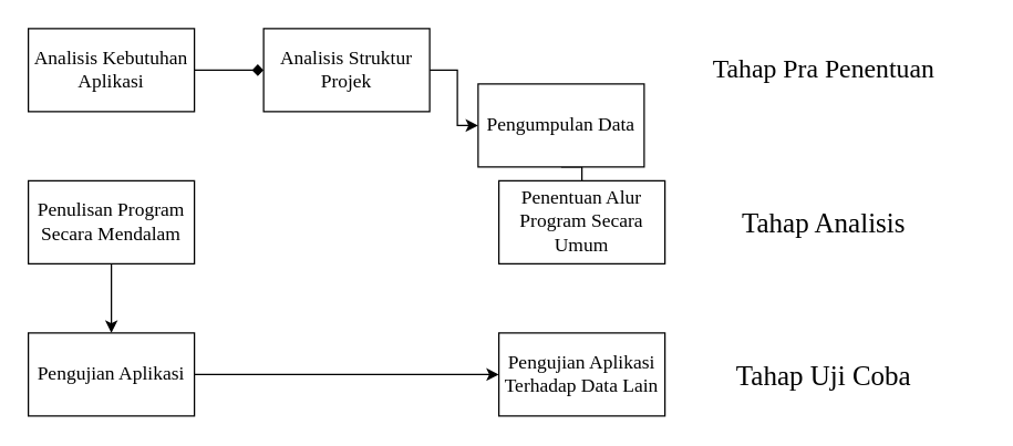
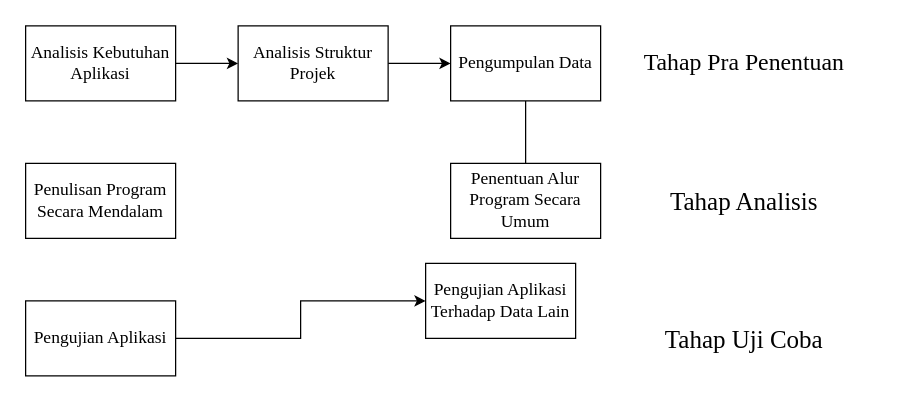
  <mxCell id="0" />
  <mxCell id="1" parent="0" />
- <mxCell id="2" style="edgeStyle=orthogonalEdgeStyle;rounded=0;orthogonalLoop=1;jettySize=auto;html=1;exitX=1;exitY=0.5;exitDx=0;exitDy=0;entryX=0;entryY=0.5;entryDx=0;entryDy=0;endArrow=diamond;" edge="1" parent="1" source="3" target="7"><mxGeometry relative="1" as="geometry" /></mxCell>
+ <mxCell id="2" style="edgeStyle=orthogonalEdgeStyle;rounded=0;orthogonalLoop=1;jettySize=auto;html=1;exitX=1;exitY=0.5;exitDx=0;exitDy=0;entryX=0;entryY=0.5;entryDx=0;entryDy=0;" edge="1" parent="1" source="3" target="7"><mxGeometry relative="1" as="geometry" /></mxCell>
  <mxCell id="3" value="Analisis Kebutuhan Aplikasi" style="rounded=0;whiteSpace=wrap;html=1;fontFamily=Times New Roman;fontSize=14;" vertex="1" parent="1"><mxGeometry x="20" y="20" width="120" height="60" as="geometry" /></mxCell>
  <mxCell id="4" style="edgeStyle=orthogonalEdgeStyle;rounded=0;orthogonalLoop=1;jettySize=auto;html=1;exitX=0.5;exitY=1;exitDx=0;exitDy=0;entryX=0.5;entryY=0;entryDx=0;entryDy=0;endArrow=none;" edge="1" parent="1" source="5" target="8"><mxGeometry relative="1" as="geometry" /></mxCell>
- <mxCell id="5" value="Pengumpulan Data" style="rounded=0;whiteSpace=wrap;html=1;fontFamily=Times New Roman;fontSize=14;" vertex="1" parent="1"><mxGeometry x="345" y="60" width="120" height="60" as="geometry" /></mxCell>
+ <mxCell id="5" value="Pengumpulan Data" style="rounded=0;whiteSpace=wrap;html=1;fontFamily=Times New Roman;fontSize=14;" vertex="1" parent="1"><mxGeometry x="360" y="20" width="120" height="60" as="geometry" /></mxCell>
  <mxCell id="6" style="edgeStyle=orthogonalEdgeStyle;rounded=0;orthogonalLoop=1;jettySize=auto;html=1;exitX=1;exitY=0.5;exitDx=0;exitDy=0;" edge="1" parent="1" source="7" target="5"><mxGeometry relative="1" as="geometry" /></mxCell>
  <mxCell id="7" value="Analisis Struktur Projek" style="rounded=0;whiteSpace=wrap;html=1;fontFamily=Times New Roman;fontSize=14;" vertex="1" parent="1"><mxGeometry x="190" y="20" width="120" height="60" as="geometry" /></mxCell>
  <mxCell id="8" value="Penentuan Alur Program Secara Umum" style="rounded=0;whiteSpace=wrap;html=1;fontFamily=Times New Roman;fontSize=14;" vertex="1" parent="1"><mxGeometry x="360" y="130" width="120" height="60" as="geometry" /></mxCell>
- <mxCell id="9" style="edgeStyle=orthogonalEdgeStyle;rounded=0;orthogonalLoop=1;jettySize=auto;html=1;exitX=0.5;exitY=1;exitDx=0;exitDy=0;" edge="1" parent="1" source="10" target="12"><mxGeometry relative="1" as="geometry" /></mxCell>
  <mxCell id="10" value="Penulisan Program Secara Mendalam" style="rounded=0;whiteSpace=wrap;html=1;fontFamily=Times New Roman;fontSize=14;" vertex="1" parent="1"><mxGeometry x="20" y="130" width="120" height="60" as="geometry" /></mxCell>
  <mxCell id="11" style="edgeStyle=orthogonalEdgeStyle;rounded=0;orthogonalLoop=1;jettySize=auto;html=1;exitX=1;exitY=0.5;exitDx=0;exitDy=0;entryX=0;entryY=0.5;entryDx=0;entryDy=0;" edge="1" parent="1" source="12" target="13"><mxGeometry relative="1" as="geometry" /></mxCell>
  <mxCell id="12" value="Pengujian Aplikasi" style="rounded=0;whiteSpace=wrap;html=1;fontFamily=Times New Roman;fontSize=14;" vertex="1" parent="1"><mxGeometry x="20" y="240" width="120" height="60" as="geometry" /></mxCell>
- <mxCell id="13" value="Pengujian Aplikasi Terhadap Data Lain" style="rounded=0;whiteSpace=wrap;html=1;fontFamily=Times New Roman;fontSize=14;" vertex="1" parent="1"><mxGeometry x="360" y="240" width="120" height="60" as="geometry" /></mxCell>
+ <mxCell id="13" value="Pengujian Aplikasi Terhadap Data Lain" style="rounded=0;whiteSpace=wrap;html=1;fontFamily=Times New Roman;fontSize=14;" vertex="1" parent="1"><mxGeometry x="340" y="210" width="120" height="60" as="geometry" /></mxCell>
  <mxCell id="14" value="&lt;font style=&quot;font-size: 19px&quot;&gt;Tahap Pra Penentuan&lt;/font&gt;" style="text;html=1;strokeColor=none;fillColor=none;align=center;verticalAlign=middle;whiteSpace=wrap;rounded=0;fontFamily=Times New Roman;" vertex="1" parent="1"><mxGeometry x="480" y="25" width="230" height="50" as="geometry" /></mxCell>
  <mxCell id="15" value="&lt;font style=&quot;font-size: 20px&quot;&gt;Tahap Analisis&lt;/font&gt;" style="text;html=1;strokeColor=none;fillColor=none;align=center;verticalAlign=middle;whiteSpace=wrap;rounded=0;fontFamily=Times New Roman;" vertex="1" parent="1"><mxGeometry x="480" y="135" width="230" height="50" as="geometry" /></mxCell>
  <mxCell id="16" value="&lt;font style=&quot;font-size: 20px&quot;&gt;Tahap Uji Coba&lt;/font&gt;" style="text;html=1;strokeColor=none;fillColor=none;align=center;verticalAlign=middle;whiteSpace=wrap;rounded=0;fontFamily=Times New Roman;" vertex="1" parent="1"><mxGeometry x="480" y="245" width="230" height="50" as="geometry" /></mxCell>
